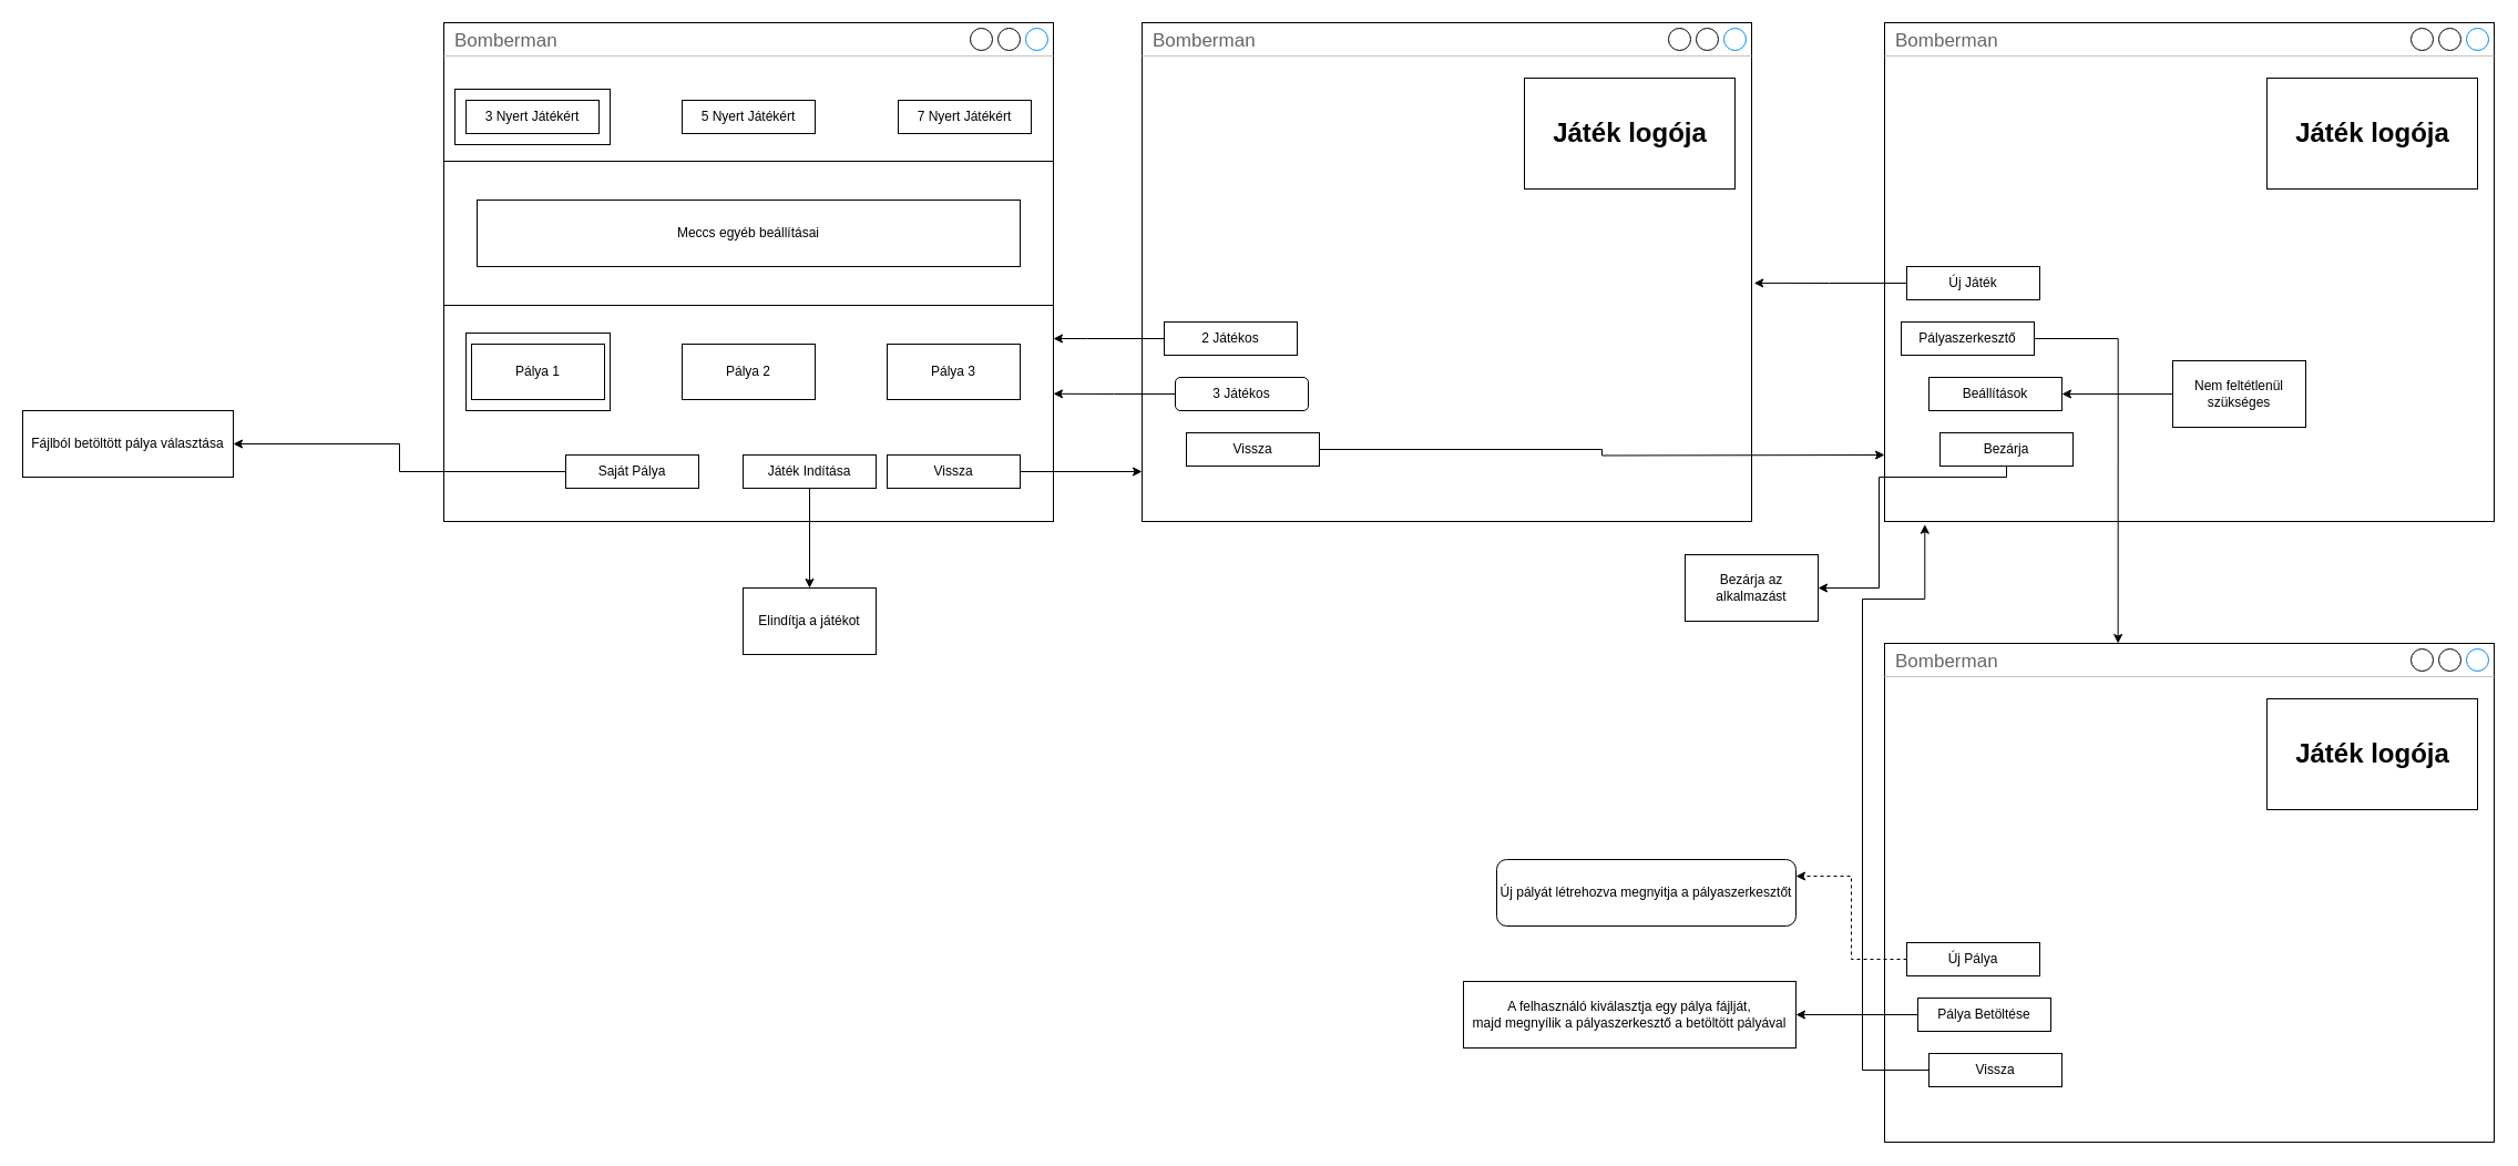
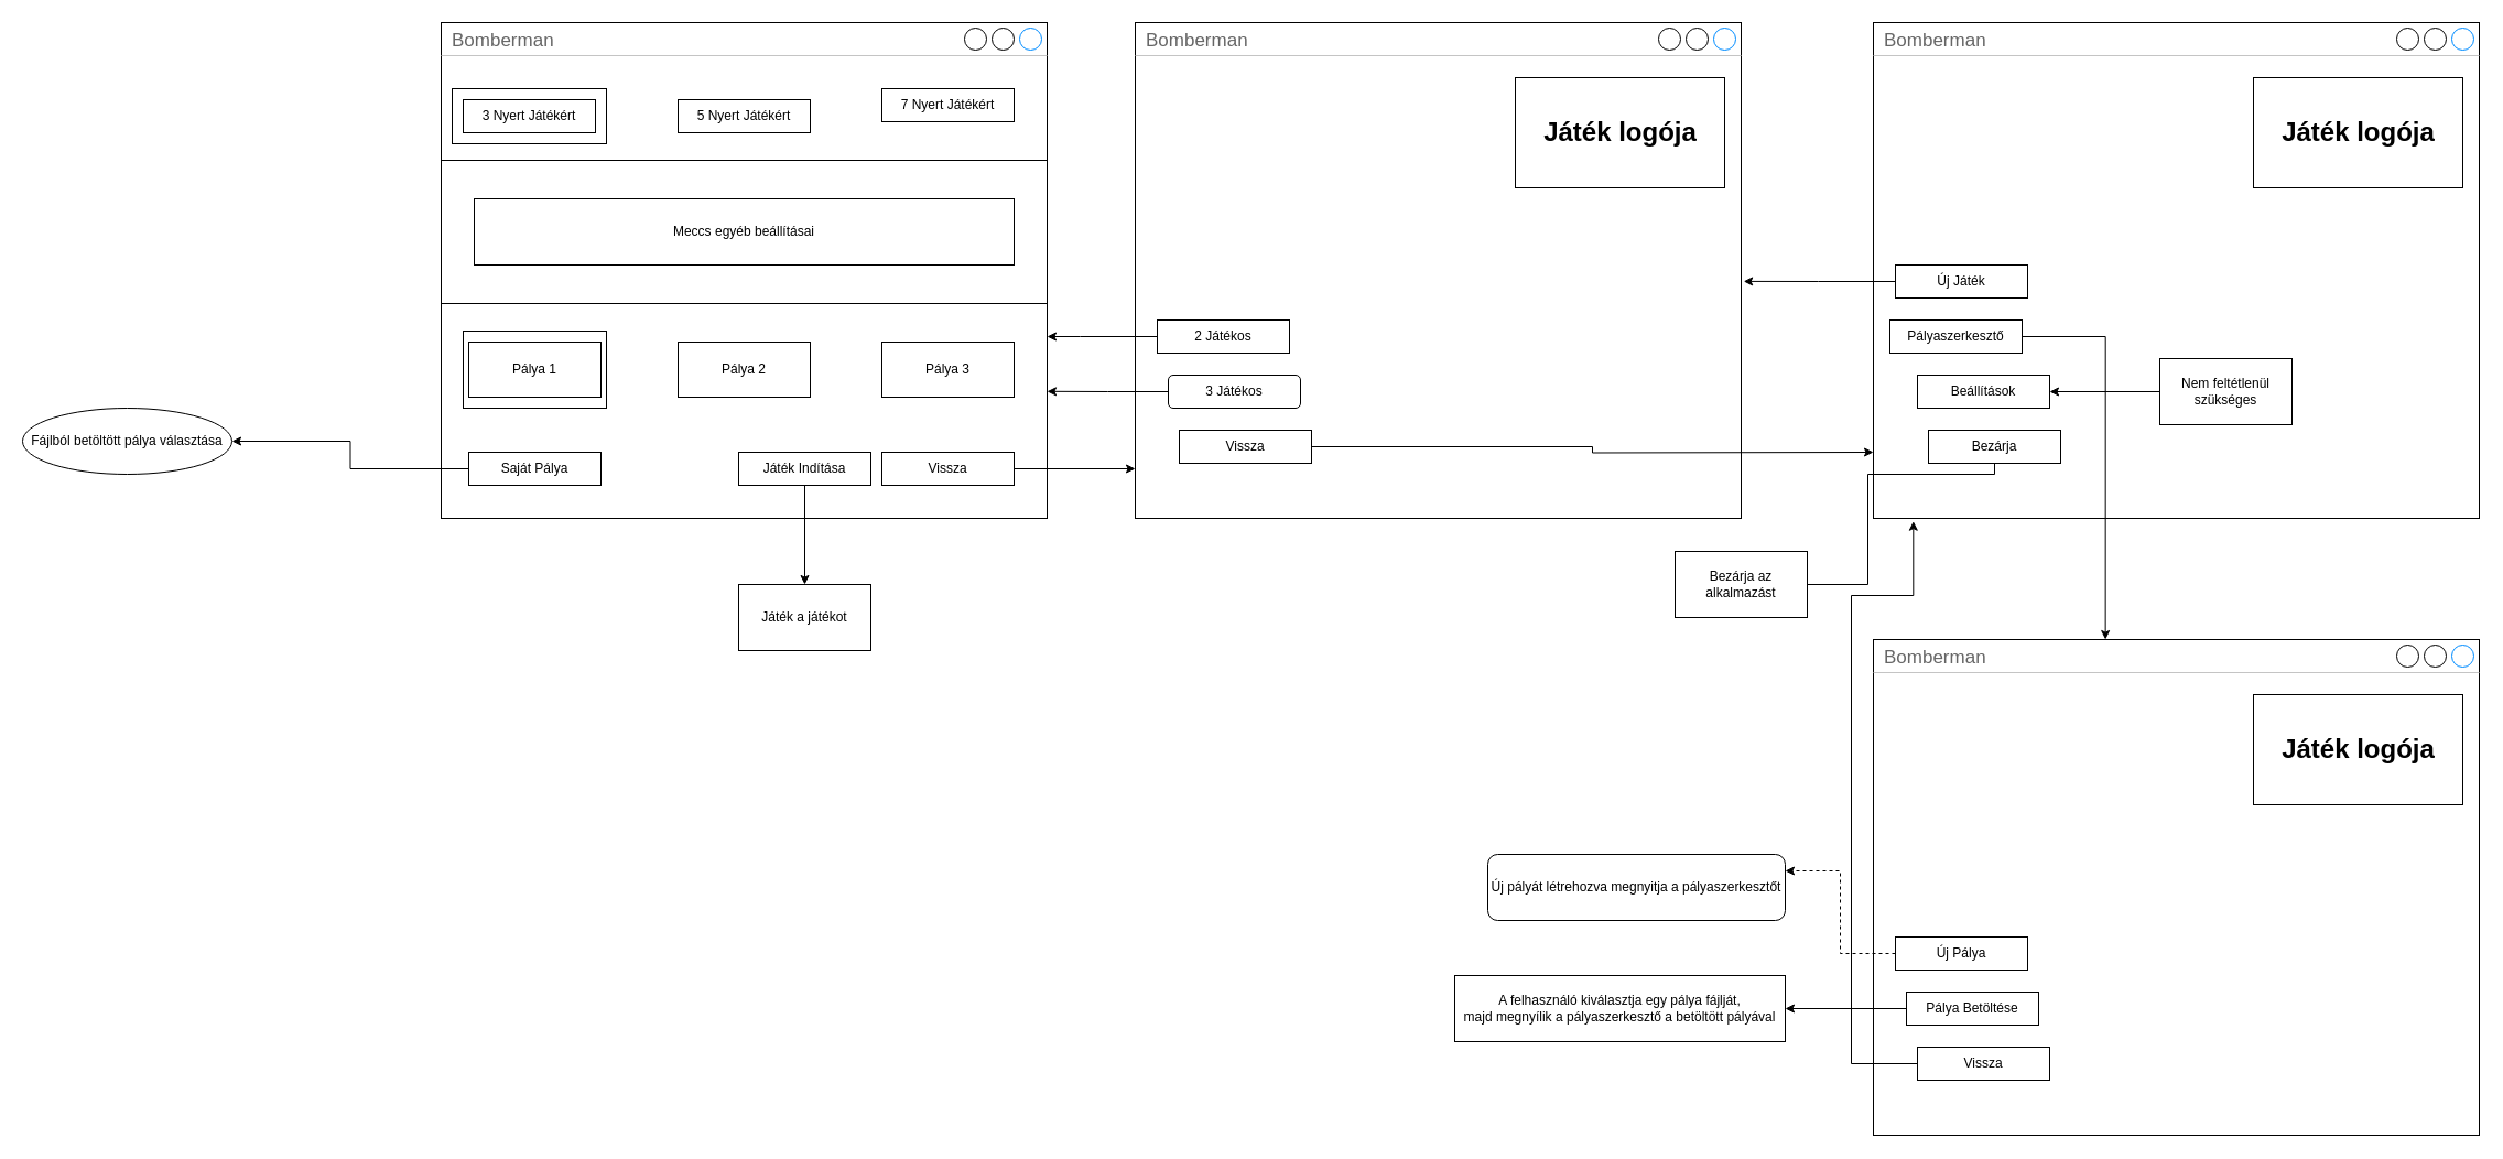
  <mxCell id="0" />
  <mxCell id="1" parent="0" />
  <mxCell id="2" value="Bomberman" style="strokeWidth=1;shadow=0;dashed=0;align=center;html=1;shape=mxgraph.mockup.containers.window;align=left;verticalAlign=top;spacingLeft=8;strokeColor2=#008cff;strokeColor3=#c4c4c4;fontColor=#666666;mainText=;fontSize=17;labelBackgroundColor=none;whiteSpace=wrap;" parent="1" vertex="1"><mxGeometry x="1700" y="20" width="550" height="450" as="geometry" /></mxCell>
  <mxCell id="3" value="Pályaszerkesztő" style="rounded=0;whiteSpace=wrap;html=1;" parent="1" vertex="1"><mxGeometry x="1715" y="290" width="120" height="30" as="geometry" /></mxCell>
  <mxCell id="4" value="Új Játék" style="rounded=0;whiteSpace=wrap;html=1;" parent="1" vertex="1"><mxGeometry x="1720" y="240" width="120" height="30" as="geometry" /></mxCell>
  <mxCell id="5" value="Beállítások" style="rounded=0;whiteSpace=wrap;html=1;" parent="1" vertex="1"><mxGeometry x="1740" y="340" width="120" height="30" as="geometry" /></mxCell>
- <mxCell id="6" style="edgeStyle=orthogonalEdgeStyle;rounded=0;orthogonalLoop=1;jettySize=auto;html=1;entryX=1;entryY=0.5;entryDx=0;entryDy=0;" parent="1" source="7" target="45" edge="1"><mxGeometry relative="1" as="geometry"><Array as="points"><mxPoint x="1810" y="430" /><mxPoint x="1695" y="430" /><mxPoint x="1695" y="530" /></Array></mxGeometry></mxCell>
+ <mxCell id="6" style="edgeStyle=orthogonalEdgeStyle;rounded=0;orthogonalLoop=1;jettySize=auto;html=1;entryX=1;entryY=0.5;entryDx=0;entryDy=0;endArrow=none;" parent="1" source="7" target="45" edge="1"><mxGeometry relative="1" as="geometry"><Array as="points"><mxPoint x="1810" y="430" /><mxPoint x="1695" y="430" /><mxPoint x="1695" y="530" /></Array></mxGeometry></mxCell>
  <mxCell id="7" value="Bezárja" style="rounded=0;whiteSpace=wrap;html=1;" parent="1" vertex="1"><mxGeometry x="1750" y="390" width="120" height="30" as="geometry" /></mxCell>
  <mxCell id="8" value="" style="rounded=0;whiteSpace=wrap;html=1;" parent="1" vertex="1"><mxGeometry x="2045" y="70" width="190" height="100" as="geometry" /></mxCell>
  <mxCell id="9" value="Játék logója" style="text;strokeColor=none;fillColor=none;html=1;fontSize=24;fontStyle=1;verticalAlign=middle;align=center;" parent="1" vertex="1"><mxGeometry x="2090" y="100" width="100" height="40" as="geometry" /></mxCell>
  <mxCell id="10" value="Bomberman" style="strokeWidth=1;shadow=0;dashed=0;align=center;html=1;shape=mxgraph.mockup.containers.window;align=left;verticalAlign=top;spacingLeft=8;strokeColor2=#008cff;strokeColor3=#c4c4c4;fontColor=#666666;mainText=;fontSize=17;labelBackgroundColor=none;whiteSpace=wrap;" parent="1" vertex="1"><mxGeometry x="1030" y="20" width="550" height="450" as="geometry" /></mxCell>
  <mxCell id="11" value="" style="rounded=0;whiteSpace=wrap;html=1;" parent="1" vertex="1"><mxGeometry x="1375" y="70" width="190" height="100" as="geometry" /></mxCell>
  <mxCell id="12" value="Játék logója" style="text;strokeColor=none;fillColor=none;html=1;fontSize=24;fontStyle=1;verticalAlign=middle;align=center;" parent="1" vertex="1"><mxGeometry x="1420" y="100" width="100" height="40" as="geometry" /></mxCell>
  <mxCell id="13" style="edgeStyle=orthogonalEdgeStyle;rounded=0;orthogonalLoop=1;jettySize=auto;html=1;entryX=1.004;entryY=0.522;entryDx=0;entryDy=0;entryPerimeter=0;" parent="1" source="4" target="10" edge="1"><mxGeometry relative="1" as="geometry" /></mxCell>
  <mxCell id="14" value="2 Játékos" style="rounded=0;whiteSpace=wrap;html=1;" parent="1" vertex="1"><mxGeometry x="1050" y="290" width="120" height="30" as="geometry" /></mxCell>
  <mxCell id="15" value="3 Játékos" style="whiteSpace=wrap;html=1;rounded=1;" parent="1" vertex="1"><mxGeometry x="1060" y="340" width="120" height="30" as="geometry" /></mxCell>
  <mxCell id="16" value="Vissza" style="rounded=0;whiteSpace=wrap;html=1;" parent="1" vertex="1"><mxGeometry x="1070" y="390" width="120" height="30" as="geometry" /></mxCell>
  <mxCell id="17" style="edgeStyle=orthogonalEdgeStyle;rounded=0;orthogonalLoop=1;jettySize=auto;html=1;" parent="1" source="16" edge="1"><mxGeometry relative="1" as="geometry"><mxPoint x="1700" y="410" as="targetPoint" /></mxGeometry></mxCell>
  <mxCell id="18" value="Bomberman" style="strokeWidth=1;shadow=0;dashed=0;align=center;html=1;shape=mxgraph.mockup.containers.window;align=left;verticalAlign=top;spacingLeft=8;strokeColor2=#008cff;strokeColor3=#c4c4c4;fontColor=#666666;mainText=;fontSize=17;labelBackgroundColor=none;whiteSpace=wrap;" parent="1" vertex="1"><mxGeometry x="400" y="20" width="550" height="450" as="geometry" /></mxCell>
  <mxCell id="19" style="edgeStyle=orthogonalEdgeStyle;rounded=0;orthogonalLoop=1;jettySize=auto;html=1;" parent="1" source="14" target="18" edge="1"><mxGeometry relative="1" as="geometry"><Array as="points"><mxPoint x="980" y="305" /><mxPoint x="980" y="305" /></Array></mxGeometry></mxCell>
  <mxCell id="20" style="edgeStyle=orthogonalEdgeStyle;rounded=0;orthogonalLoop=1;jettySize=auto;html=1;exitX=0;exitY=0.5;exitDx=0;exitDy=0;entryX=1;entryY=0.744;entryDx=0;entryDy=0;entryPerimeter=0;" parent="1" source="15" target="18" edge="1"><mxGeometry relative="1" as="geometry" /></mxCell>
- <mxCell id="21" value="7 Nyert Játékért" style="rounded=0;whiteSpace=wrap;html=1;" parent="1" vertex="1"><mxGeometry x="810" y="90" width="120" height="30" as="geometry" /></mxCell>
+ <mxCell id="21" value="7 Nyert Játékért" style="rounded=0;whiteSpace=wrap;html=1;" parent="1" vertex="1"><mxGeometry x="800" y="80" width="120" height="30" as="geometry" /></mxCell>
  <mxCell id="22" value="" style="rounded=0;whiteSpace=wrap;html=1;" parent="1" vertex="1"><mxGeometry x="410" y="80" width="140" height="50" as="geometry" /></mxCell>
  <mxCell id="23" value="5 Nyert Játékért" style="rounded=0;whiteSpace=wrap;html=1;" parent="1" vertex="1"><mxGeometry x="615" y="90" width="120" height="30" as="geometry" /></mxCell>
  <mxCell id="24" value="" style="line;strokeWidth=1;rotatable=0;dashed=0;labelPosition=right;align=left;verticalAlign=middle;spacingTop=0;spacingLeft=6;points=[];portConstraint=eastwest;" parent="1" vertex="1"><mxGeometry x="400" y="140" width="550" height="10" as="geometry" /></mxCell>
  <mxCell id="25" value="3 Nyert Játékért" style="rounded=0;whiteSpace=wrap;html=1;" parent="1" vertex="1"><mxGeometry x="420" y="90" width="120" height="30" as="geometry" /></mxCell>
  <mxCell id="26" value="" style="line;strokeWidth=1;rotatable=0;dashed=0;labelPosition=right;align=left;verticalAlign=middle;spacingTop=0;spacingLeft=6;points=[];portConstraint=eastwest;" parent="1" vertex="1"><mxGeometry x="400" y="270" width="550" height="10" as="geometry" /></mxCell>
  <mxCell id="27" value="Meccs egyéb beállításai" style="rounded=0;whiteSpace=wrap;html=1;" parent="1" vertex="1"><mxGeometry x="430" y="180" width="490" height="60" as="geometry" /></mxCell>
- <mxCell id="28" value="Fájlból betöltött pálya választása" style="rounded=0;whiteSpace=wrap;html=1;" parent="1" vertex="1"><mxGeometry x="20" y="370" width="190" height="60" as="geometry" /></mxCell>
+ <mxCell id="28" value="Fájlból betöltött pálya választása" style="ellipse;whiteSpace=wrap;html=1;" parent="1" vertex="1"><mxGeometry x="20" y="370" width="190" height="60" as="geometry" /></mxCell>
  <mxCell id="29" value="Vissza" style="rounded=0;whiteSpace=wrap;html=1;" parent="1" vertex="1"><mxGeometry x="800" y="410" width="120" height="30" as="geometry" /></mxCell>
  <mxCell id="30" style="edgeStyle=orthogonalEdgeStyle;rounded=0;orthogonalLoop=1;jettySize=auto;html=1;entryX=0;entryY=0.9;entryDx=0;entryDy=0;entryPerimeter=0;" parent="1" source="29" target="10" edge="1"><mxGeometry relative="1" as="geometry" /></mxCell>
  <mxCell id="31" style="edgeStyle=orthogonalEdgeStyle;rounded=0;orthogonalLoop=1;jettySize=auto;html=1;entryX=1;entryY=0.5;entryDx=0;entryDy=0;" parent="1" source="32" target="5" edge="1"><mxGeometry relative="1" as="geometry" /></mxCell>
  <mxCell id="32" value="Nem feltétlenül szükséges" style="rounded=0;whiteSpace=wrap;html=1;" parent="1" vertex="1"><mxGeometry x="1960" y="325" width="120" height="60" as="geometry" /></mxCell>
  <mxCell id="33" style="edgeStyle=orthogonalEdgeStyle;rounded=0;orthogonalLoop=1;jettySize=auto;html=1;" parent="1" source="34" target="35" edge="1"><mxGeometry relative="1" as="geometry" /></mxCell>
  <mxCell id="34" value="Játék Indítása" style="rounded=0;whiteSpace=wrap;html=1;" parent="1" vertex="1"><mxGeometry x="670" y="410" width="120" height="30" as="geometry" /></mxCell>
- <mxCell id="35" value="Elindítja a játékot" style="rounded=0;whiteSpace=wrap;html=1;" parent="1" vertex="1"><mxGeometry x="670" y="530" width="120" height="60" as="geometry" /></mxCell>
+ <mxCell id="35" value="Játék a játékot" style="rounded=0;whiteSpace=wrap;html=1;" parent="1" vertex="1"><mxGeometry x="670" y="530" width="120" height="60" as="geometry" /></mxCell>
  <mxCell id="36" value="Bomberman" style="strokeWidth=1;shadow=0;dashed=0;align=center;html=1;shape=mxgraph.mockup.containers.window;align=left;verticalAlign=top;spacingLeft=8;strokeColor2=#008cff;strokeColor3=#c4c4c4;fontColor=#666666;mainText=;fontSize=17;labelBackgroundColor=none;whiteSpace=wrap;" parent="1" vertex="1"><mxGeometry x="1700" y="580" width="550" height="450" as="geometry" /></mxCell>
  <mxCell id="37" value="" style="rounded=0;whiteSpace=wrap;html=1;" parent="1" vertex="1"><mxGeometry x="2045" y="630" width="190" height="100" as="geometry" /></mxCell>
  <mxCell id="38" value="Játék logója" style="text;strokeColor=none;fillColor=none;html=1;fontSize=24;fontStyle=1;verticalAlign=middle;align=center;" parent="1" vertex="1"><mxGeometry x="2090" y="660" width="100" height="40" as="geometry" /></mxCell>
  <mxCell id="39" style="edgeStyle=orthogonalEdgeStyle;rounded=0;orthogonalLoop=1;jettySize=auto;html=1;entryX=1;entryY=0.25;entryDx=0;entryDy=0;dashed=1;" parent="1" source="40" target="47" edge="1"><mxGeometry relative="1" as="geometry" /></mxCell>
  <mxCell id="40" value="Új Pálya" style="rounded=0;whiteSpace=wrap;html=1;" parent="1" vertex="1"><mxGeometry x="1720" y="850" width="120" height="30" as="geometry" /></mxCell>
  <mxCell id="41" style="edgeStyle=orthogonalEdgeStyle;rounded=0;orthogonalLoop=1;jettySize=auto;html=1;entryX=1;entryY=0.5;entryDx=0;entryDy=0;" parent="1" source="42" target="48" edge="1"><mxGeometry relative="1" as="geometry" /></mxCell>
  <mxCell id="42" value="Pálya Betöltése" style="rounded=0;whiteSpace=wrap;html=1;" parent="1" vertex="1"><mxGeometry x="1730" y="900" width="120" height="30" as="geometry" /></mxCell>
  <mxCell id="43" style="edgeStyle=orthogonalEdgeStyle;rounded=0;orthogonalLoop=1;jettySize=auto;html=1;entryX=0.066;entryY=1.006;entryDx=0;entryDy=0;entryPerimeter=0;" parent="1" source="44" target="2" edge="1"><mxGeometry relative="1" as="geometry"><mxPoint x="1670" y="590" as="targetPoint" /><Array as="points"><mxPoint x="1680" y="965" /><mxPoint x="1680" y="540" /><mxPoint x="1736" y="540" /></Array></mxGeometry></mxCell>
  <mxCell id="44" value="Vissza" style="rounded=0;whiteSpace=wrap;html=1;" parent="1" vertex="1"><mxGeometry x="1740" y="950" width="120" height="30" as="geometry" /></mxCell>
  <mxCell id="45" value="Bezárja az alkalmazást" style="rounded=0;whiteSpace=wrap;html=1;" parent="1" vertex="1"><mxGeometry x="1520" y="500" width="120" height="60" as="geometry" /></mxCell>
  <mxCell id="46" style="edgeStyle=orthogonalEdgeStyle;rounded=0;orthogonalLoop=1;jettySize=auto;html=1;entryX=0.383;entryY=0;entryDx=0;entryDy=0;entryPerimeter=0;" parent="1" source="3" target="36" edge="1"><mxGeometry relative="1" as="geometry"><mxPoint x="1910" y="570" as="targetPoint" /><Array as="points"><mxPoint x="1911" y="305" /></Array></mxGeometry></mxCell>
  <mxCell id="47" value="Új pályát létrehozva megnyitja a pályaszerkesztőt" style="whiteSpace=wrap;html=1;rounded=1;" parent="1" vertex="1"><mxGeometry x="1350" y="775" width="270" height="60" as="geometry" /></mxCell>
  <mxCell id="48" value="A felhasználó kiválasztja egy pálya fájlját,&lt;br&gt;majd megnyílik a pályaszerkesztő a betöltött pályával" style="rounded=0;whiteSpace=wrap;html=1;" parent="1" vertex="1"><mxGeometry x="1320" y="885" width="300" height="60" as="geometry" /></mxCell>
  <mxCell id="49" value="Pálya 2" style="rounded=0;whiteSpace=wrap;html=1;" vertex="1" parent="1"><mxGeometry x="615" y="310" width="120" height="50" as="geometry" /></mxCell>
  <mxCell id="50" value="Pálya 3" style="rounded=0;whiteSpace=wrap;html=1;" vertex="1" parent="1"><mxGeometry x="800" y="310" width="120" height="50" as="geometry" /></mxCell>
  <mxCell id="51" value="" style="rounded=0;whiteSpace=wrap;html=1;" vertex="1" parent="1"><mxGeometry x="420" y="300" width="130" height="70" as="geometry" /></mxCell>
  <mxCell id="52" value="Pálya 1" style="rounded=0;whiteSpace=wrap;html=1;" vertex="1" parent="1"><mxGeometry x="425" y="310" width="120" height="50" as="geometry" /></mxCell>
  <mxCell id="53" style="edgeStyle=orthogonalEdgeStyle;rounded=0;orthogonalLoop=1;jettySize=auto;html=1;entryX=1;entryY=0.5;entryDx=0;entryDy=0;" edge="1" parent="1" source="54" target="28"><mxGeometry relative="1" as="geometry" /></mxCell>
- <mxCell id="54" value="Saját Pálya" style="rounded=0;whiteSpace=wrap;html=1;" vertex="1" parent="1"><mxGeometry x="510" y="410" width="120" height="30" as="geometry" /></mxCell>
+ <mxCell id="54" value="Saját Pálya" style="rounded=0;whiteSpace=wrap;html=1;" vertex="1" parent="1"><mxGeometry x="425" y="410" width="120" height="30" as="geometry" /></mxCell>
